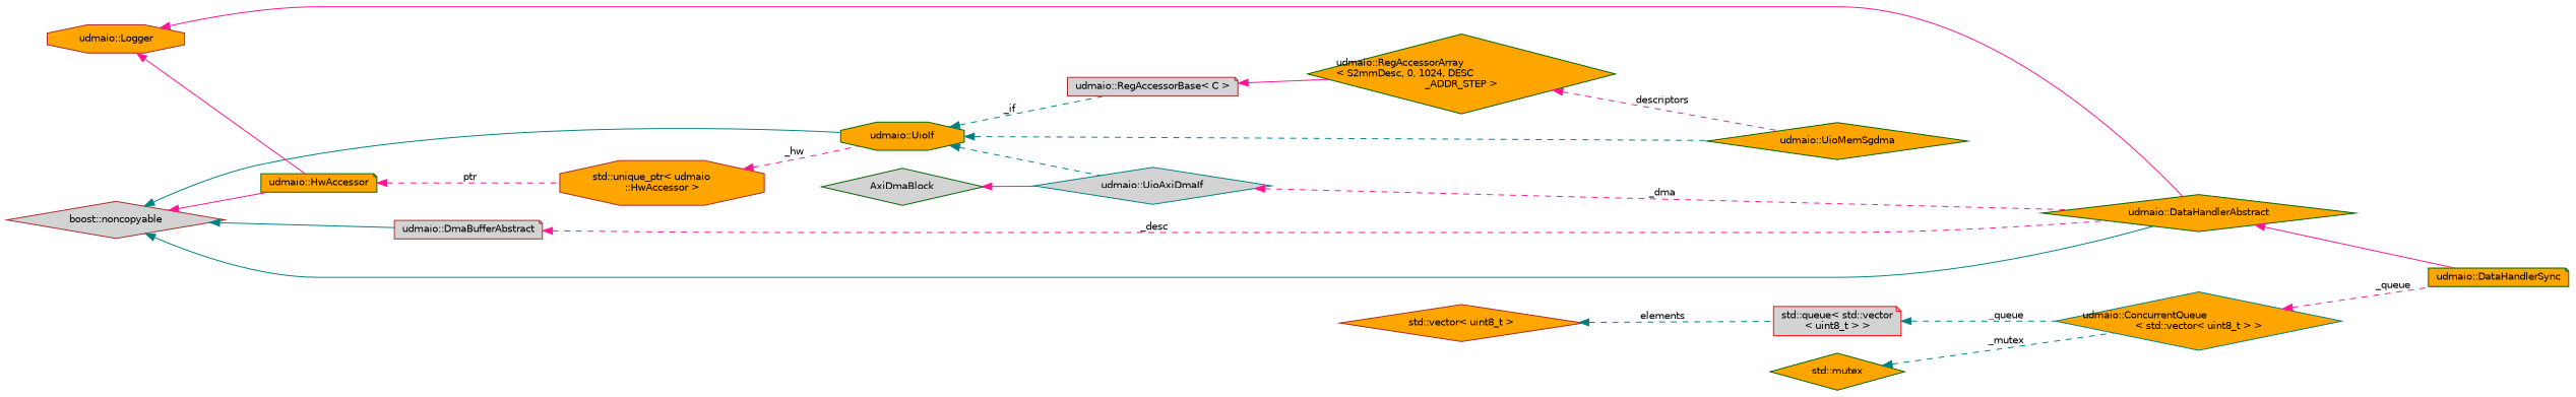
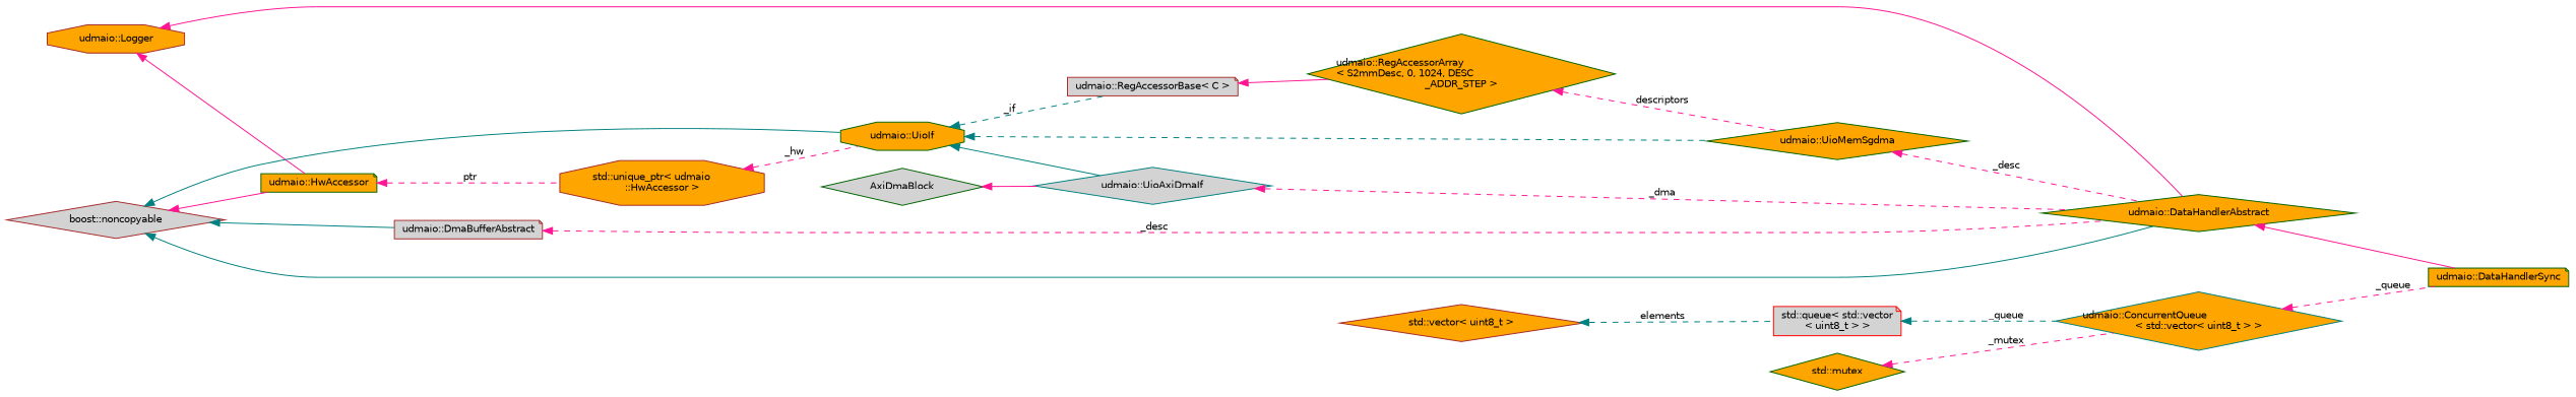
  digraph {
    rankdir=LR
    node [color=darkgreen fillcolor=orange fontname=Helvetica fontsize=10 shape=diamond style=filled]
    edge [color=deeppink dir=back fontname=Helvetica fontsize=10 labelfontname=Helvetica labelfontsize=10 style=dashed]
    n1 [fontcolor=black height=0.2 label="udmaio::DataHandlerSync" shape=note width=0.4]
    n2 [height=0.2 label="udmaio::DataHandlerAbstract" width=0.4]
    n3 [color=brown height=0.2 label="udmaio::Logger" shape=octagon width=0.4]
    n4 [height=0.2 label="udmaio::HwAccessor" shape=note width=0.4]
    n5 [color=brown height=0.2 label="std::unique_ptr\< udmaio\l::HwAccessor \>" shape=octagon width=0.4]
    n6 [color=brown fillcolor=lightgrey height=0.2 label="boost::noncopyable" width=0.4]
    n7 [height=0.2 label="udmaio::UioIf" shape=octagon width=0.4]
    n8 [color=brown fillcolor=lightgrey height=0.2 label="udmaio::DmaBufferAbstract" shape=note width=0.4]
    n9 [color=teal fillcolor=lightgrey height=0.2 label="udmaio::UioAxiDmaIf" width=0.4]
    n10 [height=0.2 label="udmaio::UioMemSgdma" width=0.4]
    n11 [color=brown fillcolor=lightgrey height=0.2 label="udmaio::RegAccessorBase\< C \>" shape=note width=0.4]
    n12 [height=0.2 label="udmaio::RegAccessorArray\l\< S2mmDesc, 0, 1024, DESC\l_ADDR_STEP \>" width=0.4]
    n13 [fillcolor=lightgrey height=0.2 label=AxiDmaBlock width=0.4]
    n14 [color=teal height=0.2 label="udmaio::ConcurrentQueue\l\< std::vector\< uint8_t \> \>" width=0.4]
    n15 [color=red fillcolor=lightgrey height=0.2 label="std::queue\< std::vector\l\< uint8_t \> \>" shape=note width=0.4]
    n16 [color=brown height=0.2 label="std::vector\< uint8_t \>" width=0.4]
    n17 [height=0.2 label="std::mutex" width=0.4]
    n2 -> n1 [style=solid]
    n3 -> n2 [style=solid]
    n3 -> n4 [style=solid]
    n4 -> n5 [label=" ptr"]
    n5 -> n7 [label=" _hw"]
    n6 -> n2 [color=teal style=solid]
    n6 -> n4 [style=solid]
    n6 -> n7 [color=teal style=solid]
    n6 -> n8 [color=teal style=solid]
-   n7 -> n9 [color=teal]
+   n7 -> n9 [color=teal style=solid]
    n7 -> n10 [color=teal]
    n7 -> n11 [color=teal label=" _if"]
    n8 -> n2 [label=" _desc"]
    n9 -> n2 [label=" _dma"]
+   n10 -> n2 [label=" _desc"]
    n11 -> n12 [style=solid]
    n12 -> n10 [label=" descriptors"]
    n13 -> n9 [style=solid]
    n14 -> n1 [label=" _queue"]
    n15 -> n14 [color=teal label=" _queue"]
    n16 -> n15 [color=teal label=" elements"]
-   n17 -> n14 [color=teal label=" _mutex"]
+   n17 -> n14 [label=" _mutex"]
  }
